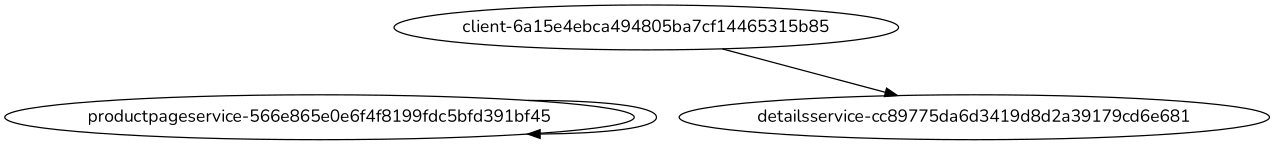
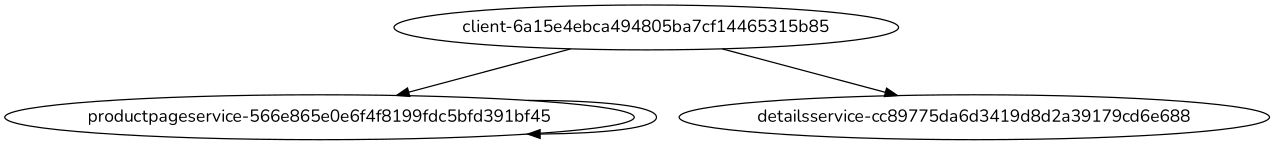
  digraph {
    fontname=Nunito
    node [fontname=Nunito]
    edge [fontname=Nunito]
    n1 [label="client-6a15e4ebca494805ba7cf14465315b85"]
    n2 [label="productpageservice-566e865e0e6f4f8199fdc5bfd391bf45"]
-   n3 [label="detailsservice-cc89775da6d3419d8d2a39179cd6e681"]
+   n3 [label="detailsservice-cc89775da6d3419d8d2a39179cd6e688"]
+   n1 -> n2
    n1 -> n3
    n2 -> n2
  }
